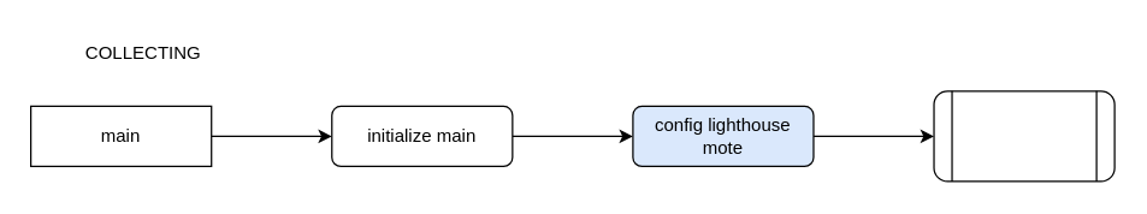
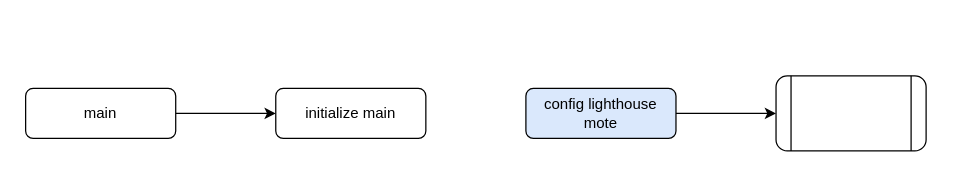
  <mxCell id="0" />
  <mxCell id="1" parent="0" />
  <mxCell id="2" value="" style="edgeStyle=orthogonalEdgeStyle;rounded=0;orthogonalLoop=1;jettySize=auto;html=1;" parent="1" source="3" target="5" edge="1"><mxGeometry relative="1" as="geometry" /></mxCell>
- <mxCell id="3" value="main" style="whiteSpace=wrap;html=1;fontSize=12;glass=0;strokeWidth=1;shadow=0;rounded=0;" parent="1" vertex="1"><mxGeometry x="20" y="70" width="120" height="40" as="geometry" /></mxCell>
- <mxCell id="4" value="" style="edgeStyle=orthogonalEdgeStyle;rounded=0;orthogonalLoop=1;jettySize=auto;html=1;" parent="1" source="5" target="7" edge="1"><mxGeometry relative="1" as="geometry" /></mxCell>
+ <mxCell id="3" value="main" style="rounded=1;whiteSpace=wrap;html=1;fontSize=12;glass=0;strokeWidth=1;shadow=0;" parent="1" vertex="1"><mxGeometry x="20" y="70" width="120" height="40" as="geometry" /></mxCell>
  <mxCell id="5" value="initialize main" style="rounded=1;whiteSpace=wrap;html=1;fontSize=12;glass=0;strokeWidth=1;shadow=0;" parent="1" vertex="1"><mxGeometry x="220" y="70" width="120" height="40" as="geometry" /></mxCell>
  <mxCell id="6" value="" style="edgeStyle=orthogonalEdgeStyle;rounded=0;orthogonalLoop=1;jettySize=auto;html=1;" parent="1" source="7" target="9" edge="1"><mxGeometry relative="1" as="geometry" /></mxCell>
  <mxCell id="7" value="config lighthouse mote" style="rounded=1;whiteSpace=wrap;html=1;fontSize=12;glass=0;strokeWidth=1;shadow=0;fillColor=#dae8fc;" parent="1" vertex="1"><mxGeometry x="420" y="70" width="120" height="40" as="geometry" /></mxCell>
- <mxCell id="8" value="COLLECTING" style="text;html=1;align=center;verticalAlign=middle;whiteSpace=wrap;rounded=0;" parent="1" vertex="1"><mxGeometry x="20" y="20" width="150" height="30" as="geometry" /></mxCell>
  <mxCell id="9" value="" style="shape=process;whiteSpace=wrap;html=1;backgroundOutline=1;rounded=1;glass=0;strokeWidth=1;shadow=0;" parent="1" vertex="1"><mxGeometry x="620" y="60" width="120" height="60" as="geometry" /></mxCell>
